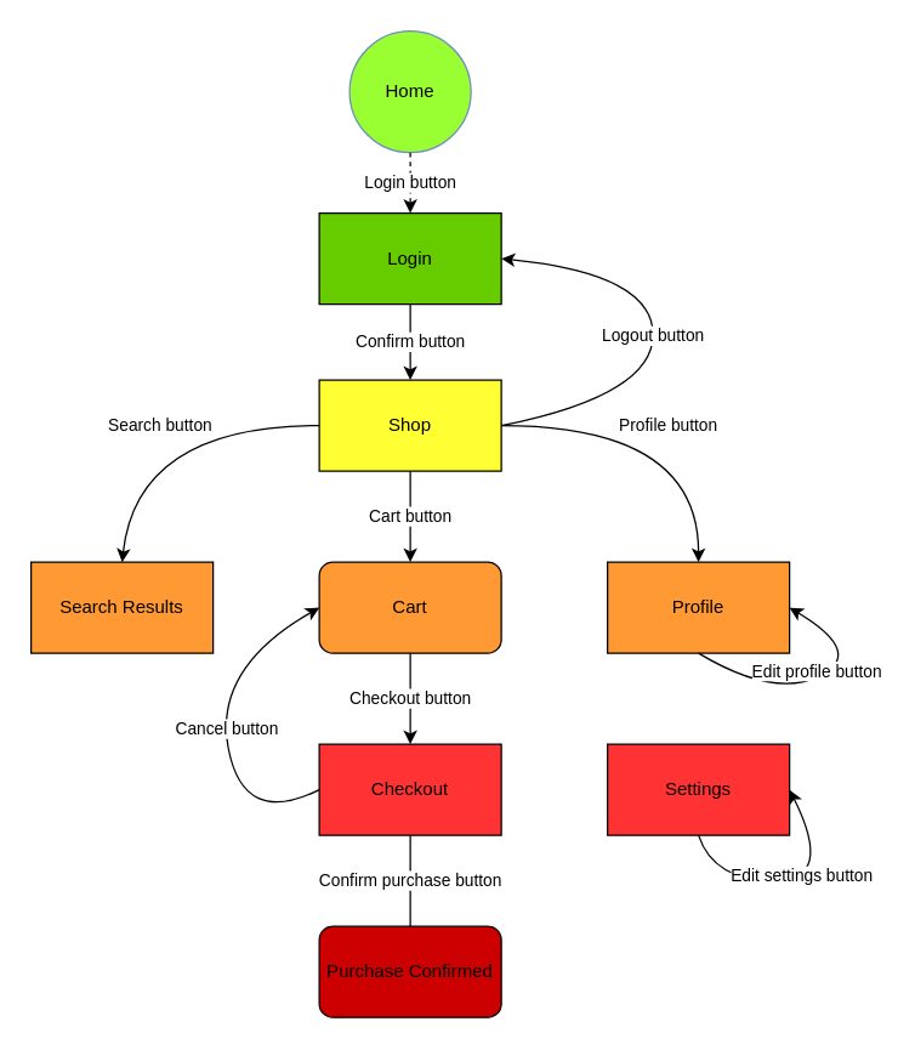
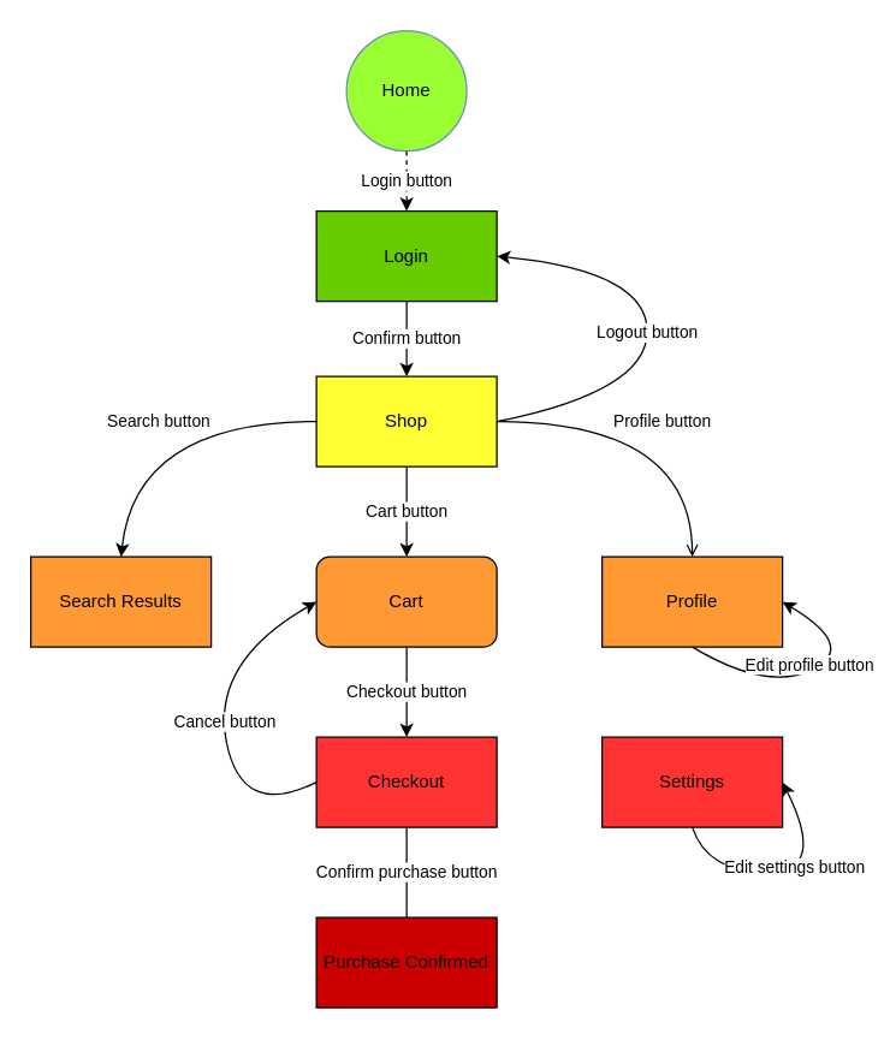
  <mxCell id="0" />
  <mxCell id="1" parent="0" />
  <mxCell id="2" value="Home" style="ellipse;whiteSpace=wrap;html=1;aspect=fixed;fillColor=#99FF33;strokeColor=#6c8ebf;" vertex="1" parent="1"><mxGeometry x="230" y="20" width="80" height="80" as="geometry" /></mxCell>
  <mxCell id="3" value="Login" style="rounded=0;whiteSpace=wrap;html=1;fillColor=#66CC00;" vertex="1" parent="1"><mxGeometry x="210" y="140" width="120" height="60" as="geometry" /></mxCell>
  <mxCell id="4" value="Shop" style="rounded=0;whiteSpace=wrap;html=1;fillColor=#FFFF33;" vertex="1" parent="1"><mxGeometry x="210" y="250" width="120" height="60" as="geometry" /></mxCell>
  <mxCell id="5" value="Profile" style="rounded=0;whiteSpace=wrap;html=1;fillColor=#FF9933;" vertex="1" parent="1"><mxGeometry x="400" y="370" width="120" height="60" as="geometry" /></mxCell>
  <mxCell id="6" value="Settings" style="rounded=0;whiteSpace=wrap;html=1;fillColor=#FF3333;" vertex="1" parent="1"><mxGeometry x="400" y="490" width="120" height="60" as="geometry" /></mxCell>
  <mxCell id="7" value="Search Results" style="rounded=0;whiteSpace=wrap;html=1;fillColor=#FF9933;" vertex="1" parent="1"><mxGeometry x="20" y="370" width="120" height="60" as="geometry" /></mxCell>
  <mxCell id="8" value="Cart" style="whiteSpace=wrap;html=1;fillColor=#FF9933;rounded=1;" vertex="1" parent="1"><mxGeometry x="210" y="370" width="120" height="60" as="geometry" /></mxCell>
  <mxCell id="9" value="Checkout" style="rounded=0;whiteSpace=wrap;html=1;fillColor=#FF3333;" vertex="1" parent="1"><mxGeometry x="210" y="490" width="120" height="60" as="geometry" /></mxCell>
- <mxCell id="10" value="Purchase Confirmed" style="whiteSpace=wrap;html=1;fillColor=#CC0000;rounded=1;" vertex="1" parent="1"><mxGeometry x="210" y="610" width="120" height="60" as="geometry" /></mxCell>
+ <mxCell id="10" value="Purchase Confirmed" style="rounded=0;whiteSpace=wrap;html=1;fillColor=#CC0000;" vertex="1" parent="1"><mxGeometry x="210" y="610" width="120" height="60" as="geometry" /></mxCell>
  <mxCell id="11" value="Login button" style="endArrow=classic;html=1;rounded=0;exitX=0.5;exitY=1;exitDx=0;exitDy=0;dashed=1;" edge="1" parent="1" source="2" target="3"><mxGeometry width="50" height="50" relative="1" as="geometry"><mxPoint x="300" y="340" as="sourcePoint" /><mxPoint x="350" y="290" as="targetPoint" /></mxGeometry></mxCell>
  <mxCell id="12" value="Confirm button" style="endArrow=classic;html=1;rounded=0;exitX=0.5;exitY=1;exitDx=0;exitDy=0;" edge="1" parent="1" source="3" target="4"><mxGeometry width="50" height="50" relative="1" as="geometry"><mxPoint x="300" y="340" as="sourcePoint" /><mxPoint x="350" y="290" as="targetPoint" /></mxGeometry></mxCell>
  <mxCell id="13" value="Cart button" style="endArrow=classic;html=1;rounded=0;exitX=0.5;exitY=1;exitDx=0;exitDy=0;" edge="1" parent="1" source="4" target="8"><mxGeometry width="50" height="50" relative="1" as="geometry"><mxPoint x="300" y="360" as="sourcePoint" /><mxPoint x="350" y="310" as="targetPoint" /></mxGeometry></mxCell>
- <mxCell id="14" value="Profile button" style="curved=1;endArrow=classic;html=1;rounded=0;entryX=0.5;entryY=0;entryDx=0;entryDy=0;exitX=1;exitY=0.5;exitDx=0;exitDy=0;" edge="1" parent="1" source="4" target="5"><mxGeometry width="50" height="50" relative="1" as="geometry"><mxPoint x="300" y="360" as="sourcePoint" /><mxPoint x="420" y="320" as="targetPoint" /><Array as="points"><mxPoint x="460" y="280" /></Array></mxGeometry></mxCell>
+ <mxCell id="14" value="Profile button" style="curved=1;endArrow=open;html=1;rounded=0;entryX=0.5;entryY=0;entryDx=0;entryDy=0;exitX=1;exitY=0.5;exitDx=0;exitDy=0;" edge="1" parent="1" source="4" target="5"><mxGeometry width="50" height="50" relative="1" as="geometry"><mxPoint x="300" y="360" as="sourcePoint" /><mxPoint x="420" y="320" as="targetPoint" /><Array as="points"><mxPoint x="460" y="280" /></Array></mxGeometry></mxCell>
  <mxCell id="15" value="Search button" style="curved=1;endArrow=classic;html=1;rounded=0;entryX=0.5;entryY=0;entryDx=0;entryDy=0;exitX=0;exitY=0.5;exitDx=0;exitDy=0;" edge="1" parent="1" source="4" target="7"><mxGeometry width="50" height="50" relative="1" as="geometry"><mxPoint x="-40" y="280" as="sourcePoint" /><mxPoint x="90" y="370" as="targetPoint" /><Array as="points"><mxPoint x="90" y="280" /></Array></mxGeometry></mxCell>
  <mxCell id="16" value="Checkout button" style="endArrow=classic;html=1;rounded=0;exitX=0.5;exitY=1;exitDx=0;exitDy=0;entryX=0.5;entryY=0;entryDx=0;entryDy=0;" edge="1" parent="1" source="8" target="9"><mxGeometry width="50" height="50" relative="1" as="geometry"><mxPoint x="300" y="510" as="sourcePoint" /><mxPoint x="340" y="460" as="targetPoint" /></mxGeometry></mxCell>
  <mxCell id="17" value="Confirm purchase button" style="endArrow=none;html=1;rounded=0;exitX=0.5;exitY=1;exitDx=0;exitDy=0;entryX=0.5;entryY=0;entryDx=0;entryDy=0;" edge="1" parent="1" source="9" target="10"><mxGeometry width="50" height="50" relative="1" as="geometry"><mxPoint x="300" y="510" as="sourcePoint" /><mxPoint x="350" y="460" as="targetPoint" /></mxGeometry></mxCell>
  <mxCell id="18" value="Logout button" style="curved=1;endArrow=classic;html=1;rounded=0;exitX=1;exitY=0.5;exitDx=0;exitDy=0;" edge="1" parent="1" source="4"><mxGeometry width="50" height="50" relative="1" as="geometry"><mxPoint x="300" y="220" as="sourcePoint" /><mxPoint x="330" y="170" as="targetPoint" /><Array as="points"><mxPoint x="430" y="260" /><mxPoint x="430" y="180" /></Array></mxGeometry></mxCell>
  <mxCell id="19" value="" style="curved=1;endArrow=classic;html=1;rounded=0;exitX=0.5;exitY=1;exitDx=0;exitDy=0;entryX=1;entryY=0.5;entryDx=0;entryDy=0;" edge="1" parent="1" source="6" target="6"><mxGeometry width="50" height="50" relative="1" as="geometry"><mxPoint x="490" y="610" as="sourcePoint" /><mxPoint x="570" y="510" as="targetPoint" /><Array as="points"><mxPoint x="470" y="580" /><mxPoint x="550" y="580" /></Array></mxGeometry></mxCell>
  <mxCell id="20" value="Edit settings button" style="edgeLabel;html=1;align=center;verticalAlign=middle;resizable=0;points=[];" vertex="1" connectable="0" parent="19"><mxGeometry x="-0.008" y="4" relative="1" as="geometry"><mxPoint as="offset" /></mxGeometry></mxCell>
  <mxCell id="21" value="" style="curved=1;endArrow=classic;html=1;rounded=0;exitX=0.5;exitY=1;exitDx=0;exitDy=0;entryX=1;entryY=0.5;entryDx=0;entryDy=0;" edge="1" parent="1" source="5" target="5"><mxGeometry width="50" height="50" relative="1" as="geometry"><mxPoint x="440" y="440" as="sourcePoint" /><mxPoint x="540" y="400" as="targetPoint" /><Array as="points"><mxPoint x="510" y="460" /><mxPoint x="570" y="430" /></Array></mxGeometry></mxCell>
  <mxCell id="22" value="Edit profile&amp;nbsp;button" style="edgeLabel;html=1;align=center;verticalAlign=middle;resizable=0;points=[];" vertex="1" connectable="0" parent="21"><mxGeometry x="-0.008" y="4" relative="1" as="geometry"><mxPoint as="offset" /></mxGeometry></mxCell>
  <mxCell id="23" value="" style="curved=1;endArrow=classic;html=1;rounded=0;exitX=0;exitY=0.5;exitDx=0;exitDy=0;entryX=0;entryY=0.5;entryDx=0;entryDy=0;" edge="1" parent="1" source="9" target="8"><mxGeometry width="50" height="50" relative="1" as="geometry"><mxPoint x="110" y="545" as="sourcePoint" /><mxPoint x="160" y="495" as="targetPoint" /><Array as="points"><mxPoint x="160" y="545" /><mxPoint x="140" y="440" /></Array></mxGeometry></mxCell>
  <mxCell id="24" value="Cancel button" style="edgeLabel;html=1;align=center;verticalAlign=middle;resizable=0;points=[];" vertex="1" connectable="0" parent="23"><mxGeometry x="0.001" y="-1" relative="1" as="geometry"><mxPoint as="offset" /></mxGeometry></mxCell>
